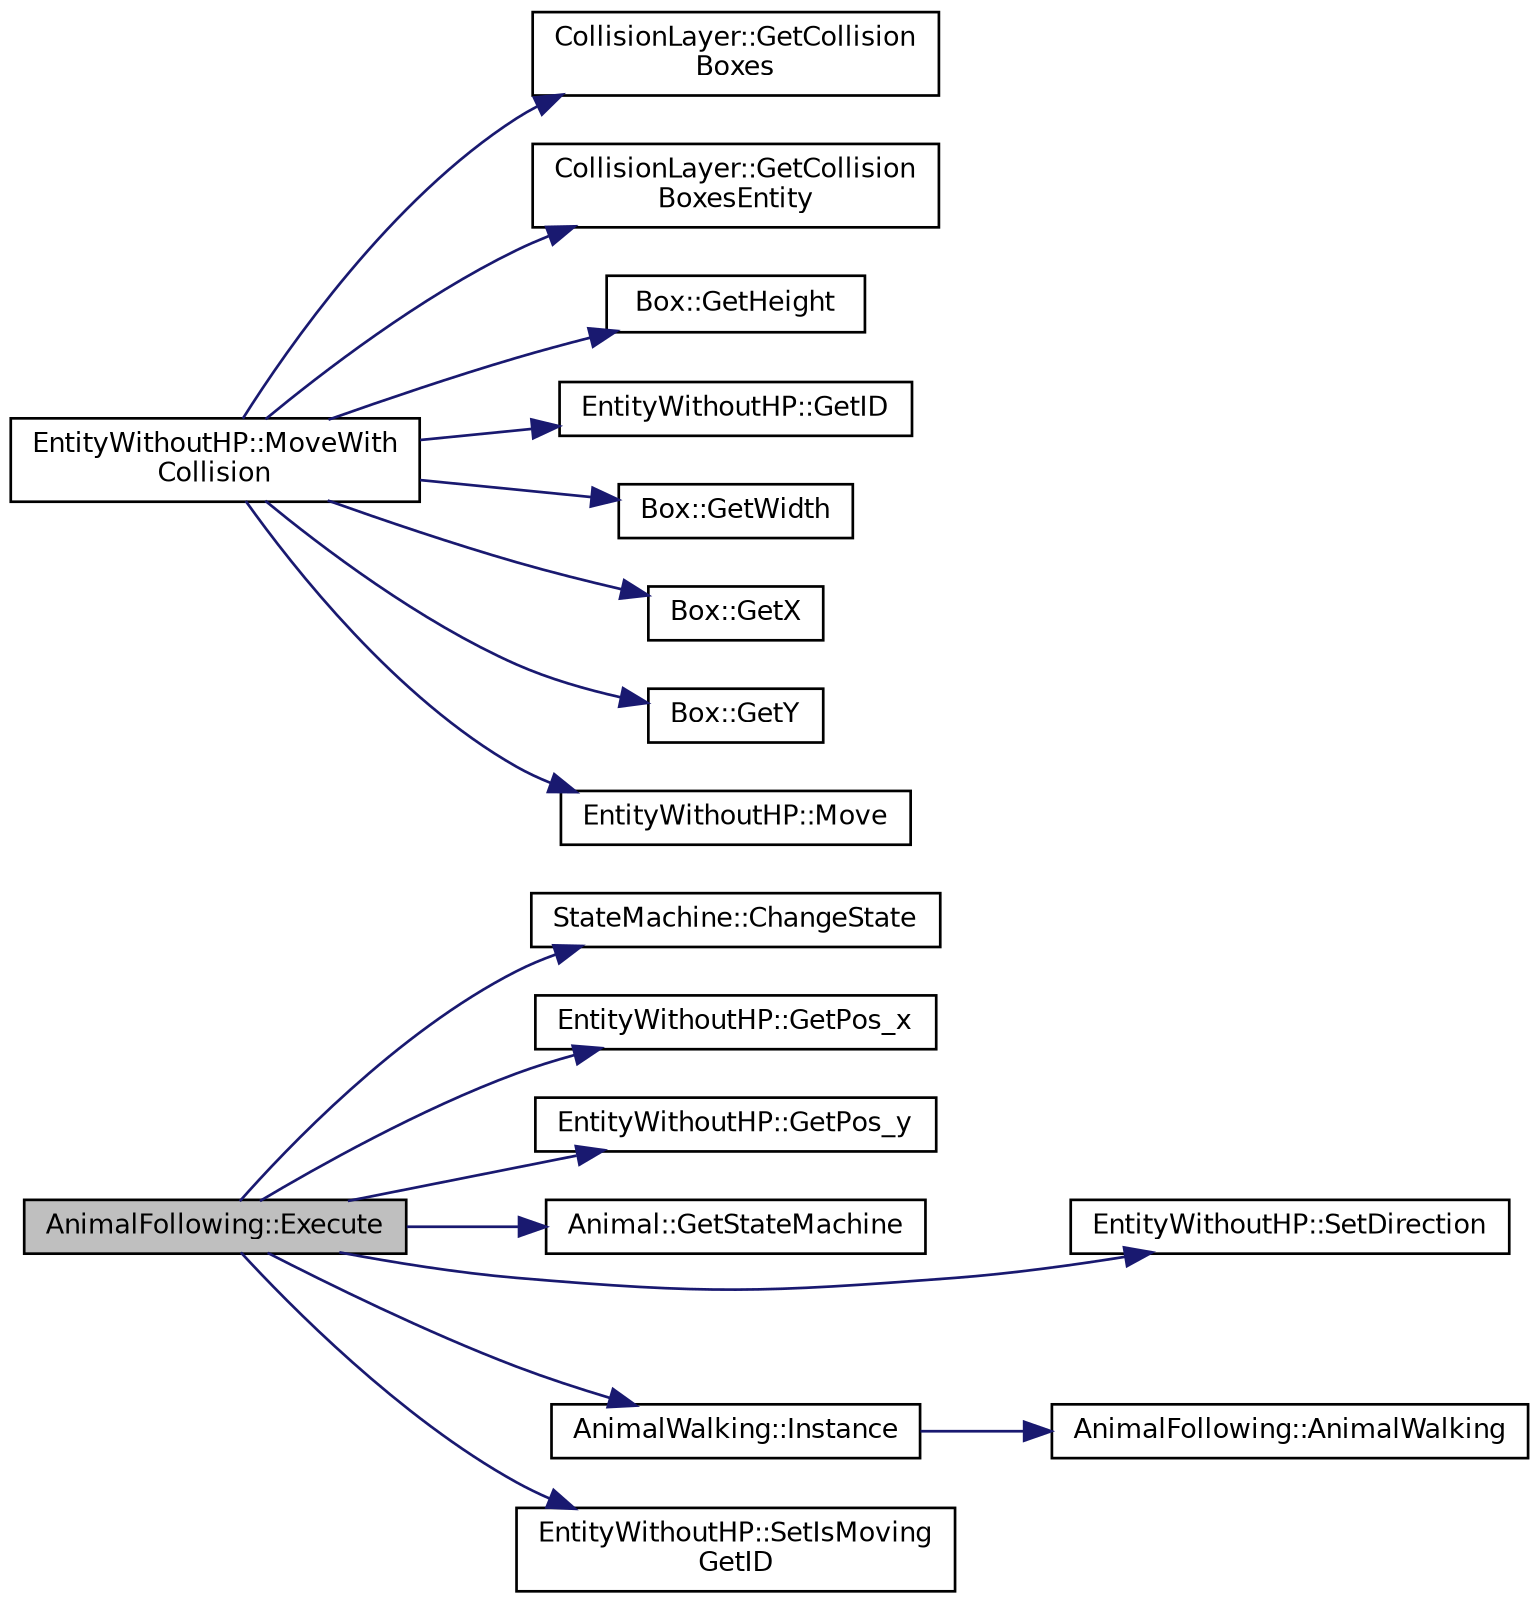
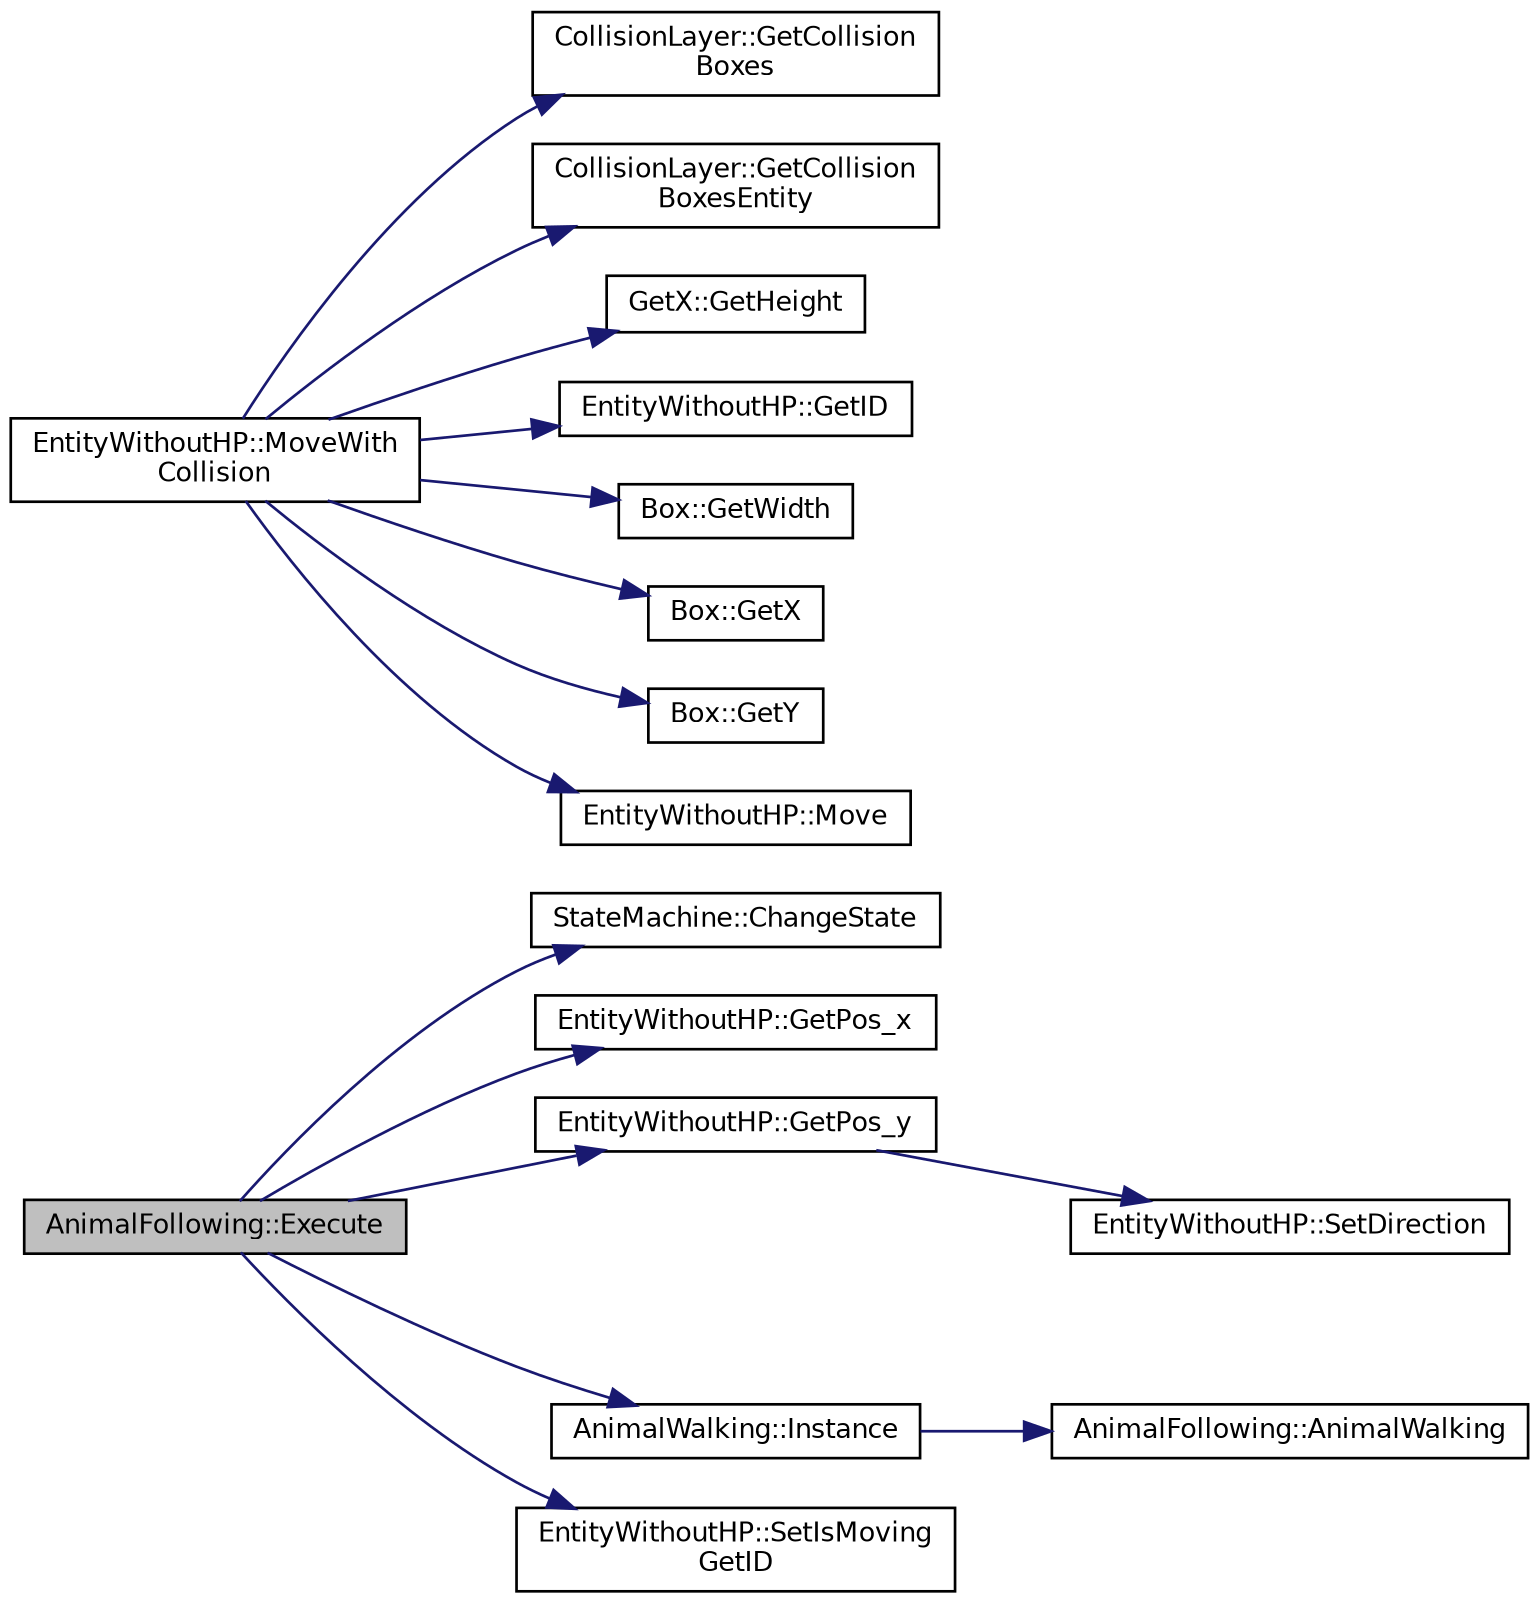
  digraph {
    rankdir=LR
    node [color=black fontname=Helvetica fontsize=10 shape=record]
    edge [color=midnightblue fontname=Helvetica fontsize=10 labelfontname=Helvetica labelfontsize=10 style=solid]
    n1 [fillcolor=grey75 fontcolor=black height=0.2 label="AnimalFollowing::Execute" style=filled width=0.4]
    n2 [height=0.2 label="StateMachine::ChangeState" width=0.4]
    n3 [height=0.2 label="EntityWithoutHP::GetPos_x" width=0.4]
    n4 [height=0.2 label="EntityWithoutHP::GetPos_y" width=0.4]
-   n5 [height=0.2 label="Animal::GetStateMachine" width=0.4]
    n6 [height=0.2 label="AnimalWalking::Instance" width=0.4]
    n7 [height=0.2 label="EntityWithoutHP::SetDirection" width=0.4]
    n8 [height=0.2 label="EntityWithoutHP::SetIsMoving\lGetID" width=0.4]
    n9 [height=0.2 label="AnimalFollowing::AnimalWalking" width=0.4]
    n10 [height=0.2 label="EntityWithoutHP::MoveWith\lCollision" width=0.4]
    n11 [height=0.2 label="CollisionLayer::GetCollision\lBoxes" width=0.4]
    n12 [height=0.2 label="CollisionLayer::GetCollision\lBoxesEntity" width=0.4]
-   n13 [height=0.2 label="Box::GetHeight" width=0.4]
+   n13 [height=0.2 label="GetX::GetHeight" width=0.4]
    n14 [height=0.2 label="EntityWithoutHP::GetID" width=0.4]
    n15 [height=0.2 label="Box::GetWidth" width=0.4]
    n16 [height=0.2 label="Box::GetX" width=0.4]
    n17 [height=0.2 label="Box::GetY" width=0.4]
    n18 [height=0.2 label="EntityWithoutHP::Move" width=0.4]
    n1 -> n2
    n1 -> n3
    n1 -> n4
-   n1 -> n5
    n1 -> n6
-   n1 -> n7
+   n4 -> n7
    n1 -> n8
    n6 -> n9
    n10 -> n11
    n10 -> n12
    n10 -> n13
    n10 -> n14
    n10 -> n15
    n10 -> n16
    n10 -> n17
    n10 -> n18
  }
